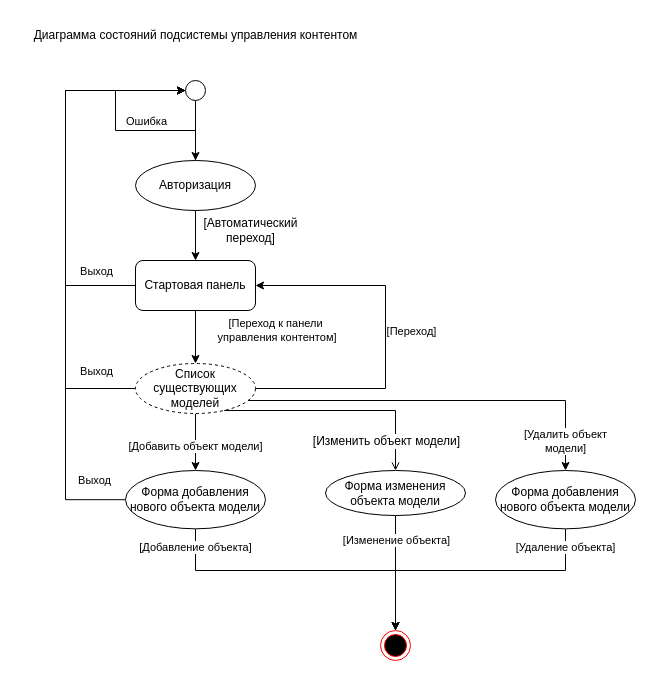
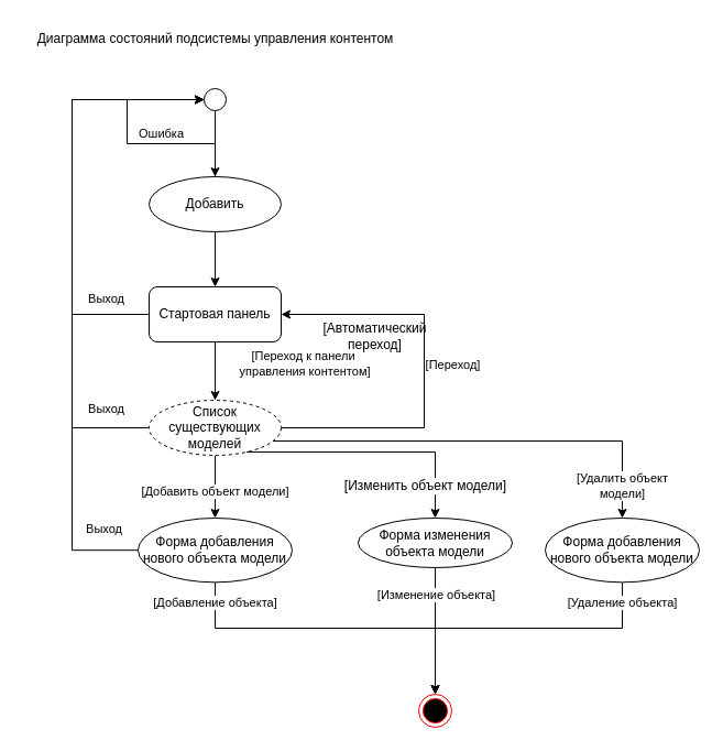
  <mxCell id="0" />
  <mxCell id="1" parent="0" />
  <mxCell id="2" style="edgeStyle=orthogonalEdgeStyle;rounded=0;orthogonalLoop=1;jettySize=auto;html=1;" edge="1" parent="1" source="3" target="7"><mxGeometry relative="1" as="geometry" /></mxCell>
  <mxCell id="3" value="" style="ellipse;whiteSpace=wrap;html=1;aspect=fixed;" vertex="1" parent="1"><mxGeometry x="185" y="80" width="20" height="20" as="geometry" /></mxCell>
  <mxCell id="4" style="edgeStyle=orthogonalEdgeStyle;rounded=0;orthogonalLoop=1;jettySize=auto;html=1;entryX=0;entryY=0.5;entryDx=0;entryDy=0;" edge="1" parent="1" source="7" target="3"><mxGeometry relative="1" as="geometry" /></mxCell>
  <mxCell id="5" value="Ошибка" style="edgeLabel;html=1;align=center;verticalAlign=middle;resizable=0;points=[];" vertex="1" connectable="0" parent="4"><mxGeometry x="-0.173" y="-4" relative="1" as="geometry"><mxPoint x="11" y="-6" as="offset" /></mxGeometry></mxCell>
  <mxCell id="6" style="edgeStyle=orthogonalEdgeStyle;rounded=0;orthogonalLoop=1;jettySize=auto;html=1;entryX=0.5;entryY=0;entryDx=0;entryDy=0;" edge="1" parent="1" source="7" target="13"><mxGeometry relative="1" as="geometry" /></mxCell>
- <mxCell id="7" value="Авторизация" style="ellipse;whiteSpace=wrap;html=1;" vertex="1" parent="1"><mxGeometry x="135" y="160" width="120" height="50" as="geometry" /></mxCell>
+ <mxCell id="7" value="Добавить" style="ellipse;whiteSpace=wrap;html=1;" vertex="1" parent="1"><mxGeometry x="135" y="160" width="120" height="50" as="geometry" /></mxCell>
  <mxCell id="8" value="Диаграмма состояний подсистемы управления контентом" style="text;html=1;align=center;verticalAlign=middle;resizable=0;points=[];autosize=1;strokeColor=none;fillColor=none;" vertex="1" parent="1"><mxGeometry x="20" y="20" width="350" height="30" as="geometry" /></mxCell>
  <mxCell id="9" value="" style="ellipse;html=1;shape=endState;fillColor=#000000;strokeColor=#ff0000;" vertex="1" parent="1"><mxGeometry x="380" y="630" width="30" height="30" as="geometry" /></mxCell>
  <mxCell id="10" style="edgeStyle=orthogonalEdgeStyle;rounded=0;orthogonalLoop=1;jettySize=auto;html=1;entryX=0;entryY=0.5;entryDx=0;entryDy=0;" edge="1" parent="1" source="13" target="3"><mxGeometry relative="1" as="geometry"><Array as="points"><mxPoint x="65" y="285" /><mxPoint x="65" y="90" /></Array></mxGeometry></mxCell>
  <mxCell id="11" value="Выход" style="edgeLabel;html=1;align=center;verticalAlign=middle;resizable=0;points=[];" vertex="1" connectable="0" parent="10"><mxGeometry x="-0.74" y="5" relative="1" as="geometry"><mxPoint x="10" y="-20" as="offset" /></mxGeometry></mxCell>
  <mxCell id="12" value="[Переход к панели&lt;br&gt;&amp;nbsp;управления контентом]" style="edgeStyle=orthogonalEdgeStyle;rounded=0;orthogonalLoop=1;jettySize=auto;html=1;entryX=0.5;entryY=0;entryDx=0;entryDy=0;" edge="1" parent="1" source="13" target="23"><mxGeometry x="-0.245" y="80" relative="1" as="geometry"><mxPoint as="offset" /></mxGeometry></mxCell>
  <mxCell id="13" value="Стартовая панель" style="whiteSpace=wrap;html=1;rounded=1;" vertex="1" parent="1"><mxGeometry x="135" y="260" width="120" height="50" as="geometry" /></mxCell>
  <mxCell id="14" style="edgeStyle=orthogonalEdgeStyle;rounded=0;orthogonalLoop=1;jettySize=auto;html=1;entryX=0;entryY=0.5;entryDx=0;entryDy=0;" edge="1" parent="1" source="23" target="3"><mxGeometry relative="1" as="geometry"><mxPoint x="65" y="90" as="targetPoint" /><Array as="points"><mxPoint x="65" y="388" /><mxPoint x="65" y="90" /></Array></mxGeometry></mxCell>
  <mxCell id="15" value="Выход" style="edgeLabel;html=1;align=center;verticalAlign=middle;resizable=0;points=[];" vertex="1" connectable="0" parent="14"><mxGeometry x="-0.791" y="3" relative="1" as="geometry"><mxPoint x="11" y="-21" as="offset" /></mxGeometry></mxCell>
  <mxCell id="16" style="edgeStyle=orthogonalEdgeStyle;rounded=0;orthogonalLoop=1;jettySize=auto;html=1;entryX=1;entryY=0.5;entryDx=0;entryDy=0;" edge="1" parent="1" source="23" target="13"><mxGeometry relative="1" as="geometry"><Array as="points"><mxPoint x="385" y="388" /><mxPoint x="385" y="285" /></Array></mxGeometry></mxCell>
  <mxCell id="17" value="[Переход]" style="edgeLabel;html=1;align=center;verticalAlign=middle;resizable=0;points=[];" vertex="1" connectable="0" parent="16"><mxGeometry x="-0.096" y="4" relative="1" as="geometry"><mxPoint x="29" y="-24" as="offset" /></mxGeometry></mxCell>
  <mxCell id="18" value="[Добавить объект модели]" style="edgeStyle=orthogonalEdgeStyle;rounded=0;orthogonalLoop=1;jettySize=auto;html=1;" edge="1" parent="1" source="23" target="27"><mxGeometry x="0.149" relative="1" as="geometry"><mxPoint as="offset" /></mxGeometry></mxCell>
- <mxCell id="19" style="edgeStyle=orthogonalEdgeStyle;rounded=0;orthogonalLoop=1;jettySize=auto;html=1;endArrow=open;" edge="1" parent="1" source="23" target="30"><mxGeometry relative="1" as="geometry"><Array as="points"><mxPoint x="395" y="410" /></Array></mxGeometry></mxCell>
+ <mxCell id="19" style="edgeStyle=orthogonalEdgeStyle;rounded=0;orthogonalLoop=1;jettySize=auto;html=1;" edge="1" parent="1" source="23" target="30"><mxGeometry relative="1" as="geometry"><Array as="points"><mxPoint x="395" y="410" /></Array></mxGeometry></mxCell>
  <mxCell id="20" value="&lt;span style=&quot;font-size: 12px;&quot;&gt;[Изменить объект модели]&lt;/span&gt;" style="edgeLabel;html=1;align=center;verticalAlign=middle;resizable=0;points=[];" vertex="1" connectable="0" parent="19"><mxGeometry x="0.326" y="3" relative="1" as="geometry"><mxPoint x="9" y="33" as="offset" /></mxGeometry></mxCell>
  <mxCell id="21" style="edgeStyle=orthogonalEdgeStyle;rounded=0;orthogonalLoop=1;jettySize=auto;html=1;entryX=0.5;entryY=0;entryDx=0;entryDy=0;" edge="1" parent="1" source="23" target="32"><mxGeometry relative="1" as="geometry"><Array as="points"><mxPoint x="565" y="400" /></Array></mxGeometry></mxCell>
  <mxCell id="22" value="[Удалить объект &lt;br&gt;модели]" style="edgeLabel;html=1;align=center;verticalAlign=middle;resizable=0;points=[];" vertex="1" connectable="0" parent="21"><mxGeometry x="0.529" y="2" relative="1" as="geometry"><mxPoint x="21" y="42" as="offset" /></mxGeometry></mxCell>
  <mxCell id="23" value="Список существующих моделей" style="ellipse;whiteSpace=wrap;html=1;dashed=1;" vertex="1" parent="1"><mxGeometry x="135" y="363" width="120" height="50" as="geometry" /></mxCell>
- <mxCell id="24" value="[Автоматический&lt;br&gt;переход]" style="text;html=1;align=center;verticalAlign=middle;resizable=0;points=[];autosize=1;strokeColor=none;fillColor=none;" vertex="1" parent="1"><mxGeometry x="190" y="210" width="120" height="40" as="geometry" /></mxCell>
+ <mxCell id="24" value="[Автоматический&lt;br&gt;переход]" style="text;html=1;align=center;verticalAlign=middle;resizable=0;points=[];autosize=1;strokeColor=none;fillColor=none;" vertex="1" parent="1"><mxGeometry x="280" y="285" width="120" height="40" as="geometry" /></mxCell>
  <mxCell id="25" value="Выход" style="edgeStyle=orthogonalEdgeStyle;rounded=0;orthogonalLoop=1;jettySize=auto;html=1;entryX=0;entryY=0.5;entryDx=0;entryDy=0;" edge="1" parent="1" source="27" target="3"><mxGeometry x="-0.896" y="-19" relative="1" as="geometry"><Array as="points"><mxPoint x="65" y="499" /><mxPoint x="65" y="90" /></Array><mxPoint as="offset" /></mxGeometry></mxCell>
  <mxCell id="26" value="[Добавление объекта]" style="edgeStyle=orthogonalEdgeStyle;rounded=0;orthogonalLoop=1;jettySize=auto;html=1;" edge="1" parent="1" source="27" target="9"><mxGeometry x="-0.873" relative="1" as="geometry"><Array as="points"><mxPoint x="195" y="570" /><mxPoint x="395" y="570" /></Array><mxPoint as="offset" /></mxGeometry></mxCell>
  <mxCell id="27" value="Форма добавления нового объекта модели" style="ellipse;whiteSpace=wrap;html=1;" vertex="1" parent="1"><mxGeometry x="125" y="470" width="140" height="58.33" as="geometry" /></mxCell>
  <mxCell id="28" style="edgeStyle=orthogonalEdgeStyle;rounded=0;orthogonalLoop=1;jettySize=auto;html=1;" edge="1" parent="1" source="30" target="9"><mxGeometry relative="1" as="geometry" /></mxCell>
  <mxCell id="29" value="[Изменение объекта]" style="edgeLabel;html=1;align=center;verticalAlign=middle;resizable=0;points=[];" vertex="1" connectable="0" parent="28"><mxGeometry x="-0.694" y="2" relative="1" as="geometry"><mxPoint x="-2" y="6" as="offset" /></mxGeometry></mxCell>
  <mxCell id="30" value="Форма изменения объекта модели" style="ellipse;whiteSpace=wrap;html=1;" vertex="1" parent="1"><mxGeometry x="325" y="470" width="140" height="45" as="geometry" /></mxCell>
  <mxCell id="31" value="[Удаление объекта]" style="edgeStyle=orthogonalEdgeStyle;rounded=0;orthogonalLoop=1;jettySize=auto;html=1;" edge="1" parent="1" source="32" target="9"><mxGeometry x="-0.861" relative="1" as="geometry"><Array as="points"><mxPoint x="565" y="570" /><mxPoint x="395" y="570" /></Array><mxPoint as="offset" /></mxGeometry></mxCell>
  <mxCell id="32" value="Форма добавления нового объекта модели" style="ellipse;whiteSpace=wrap;html=1;" vertex="1" parent="1"><mxGeometry x="495" y="470" width="140" height="58.33" as="geometry" /></mxCell>
